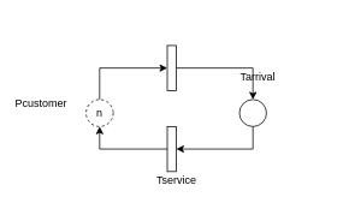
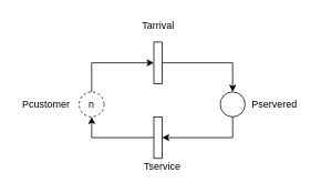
  <mxCell id="0" />
  <mxCell id="1" parent="0" />
  <mxCell id="2" style="edgeStyle=orthogonalEdgeStyle;rounded=0;orthogonalLoop=1;jettySize=auto;html=1;exitX=0.5;exitY=0;exitDx=0;exitDy=0;entryX=0.5;entryY=1;entryDx=0;entryDy=0;" edge="1" parent="1" source="3" target="5"><mxGeometry relative="1" as="geometry" /></mxCell>
  <mxCell id="3" value="n" style="ellipse;whiteSpace=wrap;html=1;aspect=fixed;container=0;dashed=1;" vertex="1" parent="1"><mxGeometry x="95" y="110" width="30" height="30" as="geometry" /></mxCell>
  <mxCell id="4" style="edgeStyle=orthogonalEdgeStyle;rounded=0;orthogonalLoop=1;jettySize=auto;html=1;exitX=0.5;exitY=0;exitDx=0;exitDy=0;entryX=0.5;entryY=0;entryDx=0;entryDy=0;" edge="1" parent="1" source="5" target="7"><mxGeometry relative="1" as="geometry"><Array as="points"><mxPoint x="280" y="75" /></Array></mxGeometry></mxCell>
  <mxCell id="5" value="" style="rounded=0;whiteSpace=wrap;html=1;rotation=90;" vertex="1" parent="1"><mxGeometry x="165" y="70" width="50" height="10" as="geometry" /></mxCell>
  <mxCell id="6" style="edgeStyle=orthogonalEdgeStyle;rounded=0;orthogonalLoop=1;jettySize=auto;html=1;exitX=0.5;exitY=1;exitDx=0;exitDy=0;entryX=0.5;entryY=0;entryDx=0;entryDy=0;" edge="1" parent="1" source="7" target="9"><mxGeometry relative="1" as="geometry" /></mxCell>
  <mxCell id="7" value="" style="ellipse;whiteSpace=wrap;html=1;aspect=fixed;container=0;" vertex="1" parent="1"><mxGeometry x="265" y="110" width="30" height="30" as="geometry" /></mxCell>
  <mxCell id="8" style="edgeStyle=orthogonalEdgeStyle;rounded=0;orthogonalLoop=1;jettySize=auto;html=1;exitX=0.5;exitY=1;exitDx=0;exitDy=0;entryX=0.5;entryY=1;entryDx=0;entryDy=0;" edge="1" parent="1" source="9" target="3"><mxGeometry relative="1" as="geometry" /></mxCell>
  <mxCell id="9" value="" style="rounded=0;whiteSpace=wrap;html=1;rotation=90;" vertex="1" parent="1"><mxGeometry x="165" y="160" width="50" height="10" as="geometry" /></mxCell>
- <mxCell id="10" value="Tarrival" style="text;html=1;resizable=0;autosize=1;align=center;verticalAlign=middle;points=[];fillColor=none;strokeColor=none;rounded=0;" vertex="1" parent="1"><mxGeometry x="260" y="75" width="50" height="20" as="geometry" /></mxCell>
+ <mxCell id="10" value="Tarrival" style="text;html=1;resizable=0;autosize=1;align=center;verticalAlign=middle;points=[];fillColor=none;strokeColor=none;rounded=0;" vertex="1" parent="1"><mxGeometry x="165" y="20" width="50" height="20" as="geometry" /></mxCell>
  <mxCell id="11" value="Tservice" style="text;html=1;resizable=0;autosize=1;align=center;verticalAlign=middle;points=[];fillColor=none;strokeColor=none;rounded=0;" vertex="1" parent="1"><mxGeometry x="165" y="190" width="60" height="20" as="geometry" /></mxCell>
- <mxCell id="12" value="Pcustomer" style="text;html=1;resizable=0;autosize=1;align=center;verticalAlign=middle;points=[];fillColor=none;strokeColor=none;rounded=0;" vertex="1" parent="1"><mxGeometry x="10" y="105" width="70" height="20" as="geometry" /></mxCell>
+ <mxCell id="12" value="Pcustomer" style="text;html=1;resizable=0;autosize=1;align=center;verticalAlign=middle;points=[];fillColor=none;strokeColor=none;rounded=0;" vertex="1" parent="1"><mxGeometry x="20" y="115" width="70" height="20" as="geometry" /></mxCell>
+ <mxCell id="13" value="Pservered" style="text;html=1;resizable=0;autosize=1;align=center;verticalAlign=middle;points=[];fillColor=none;strokeColor=none;rounded=0;" vertex="1" parent="1"><mxGeometry x="295" y="115" width="70" height="20" as="geometry" /></mxCell>
